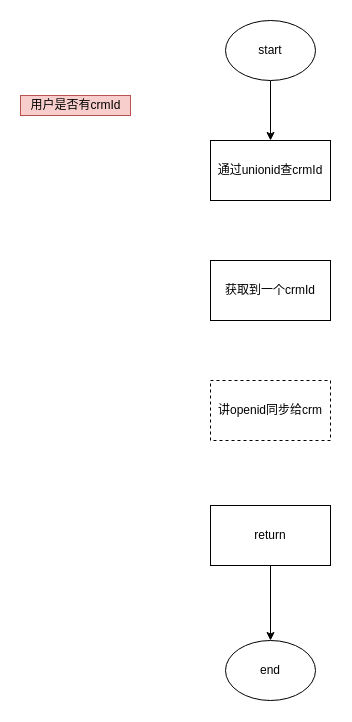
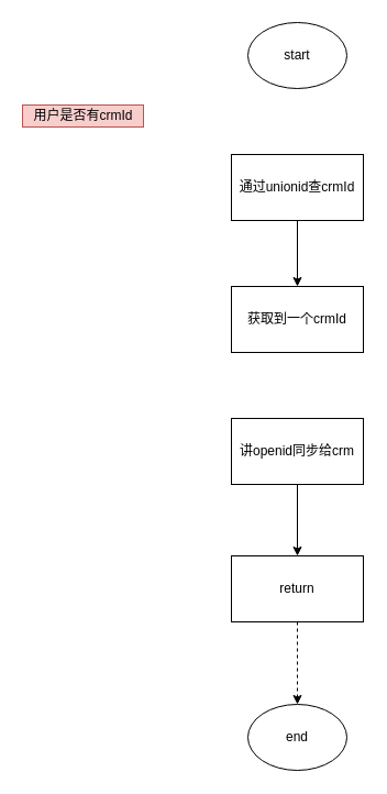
  <mxCell id="0" />
  <mxCell id="1" parent="0" />
- <mxCell id="2" value="" style="edgeStyle=orthogonalEdgeStyle;rounded=0;orthogonalLoop=1;jettySize=auto;html=1;" edge="1" parent="1" source="3" target="5"><mxGeometry relative="1" as="geometry" /></mxCell>
  <mxCell id="3" value="start" style="ellipse;whiteSpace=wrap;html=1;" vertex="1" parent="1"><mxGeometry x="225" y="20" width="90" height="60" as="geometry" /></mxCell>
+ <mxCell id="4" value="" style="edgeStyle=orthogonalEdgeStyle;rounded=0;orthogonalLoop=1;jettySize=auto;html=1;" edge="1" parent="1" source="5" target="6"><mxGeometry relative="1" as="geometry" /></mxCell>
  <mxCell id="5" value="通过unionid查crmId" style="rounded=0;whiteSpace=wrap;html=1;" vertex="1" parent="1"><mxGeometry x="210" y="140" width="120" height="60" as="geometry" /></mxCell>
  <mxCell id="6" value="获取到一个crmId" style="rounded=0;whiteSpace=wrap;html=1;" vertex="1" parent="1"><mxGeometry x="210" y="260" width="120" height="60" as="geometry" /></mxCell>
- <mxCell id="8" value="讲openid同步给crm" style="rounded=0;whiteSpace=wrap;html=1;dashed=1;" vertex="1" parent="1"><mxGeometry x="210" y="380" width="120" height="60" as="geometry" /></mxCell>
- <mxCell id="9" value="" style="edgeStyle=orthogonalEdgeStyle;rounded=0;orthogonalLoop=1;jettySize=auto;html=1;" edge="1" parent="1" source="10" target="11"><mxGeometry relative="1" as="geometry" /></mxCell>
+ <mxCell id="7" value="" style="edgeStyle=orthogonalEdgeStyle;rounded=0;orthogonalLoop=1;jettySize=auto;html=1;" edge="1" parent="1" source="8" target="10"><mxGeometry relative="1" as="geometry" /></mxCell>
+ <mxCell id="8" value="讲openid同步给crm" style="rounded=0;whiteSpace=wrap;html=1;" vertex="1" parent="1"><mxGeometry x="210" y="380" width="120" height="60" as="geometry" /></mxCell>
+ <mxCell id="9" value="" style="edgeStyle=orthogonalEdgeStyle;rounded=0;orthogonalLoop=1;jettySize=auto;html=1;dashed=1;" edge="1" parent="1" source="10" target="11"><mxGeometry relative="1" as="geometry" /></mxCell>
  <mxCell id="10" value="return" style="rounded=0;whiteSpace=wrap;html=1;" vertex="1" parent="1"><mxGeometry x="210" y="505" width="120" height="60" as="geometry" /></mxCell>
  <mxCell id="11" value="end" style="ellipse;whiteSpace=wrap;html=1;" vertex="1" parent="1"><mxGeometry x="225" y="640" width="90" height="60" as="geometry" /></mxCell>
  <mxCell id="12" value="用户是否有crmId" style="text;html=1;align=center;verticalAlign=middle;resizable=0;points=[];autosize=1;strokeColor=#b85450;fillColor=#f8cecc;" vertex="1" parent="1"><mxGeometry x="20" y="95" width="110" height="20" as="geometry" /></mxCell>
